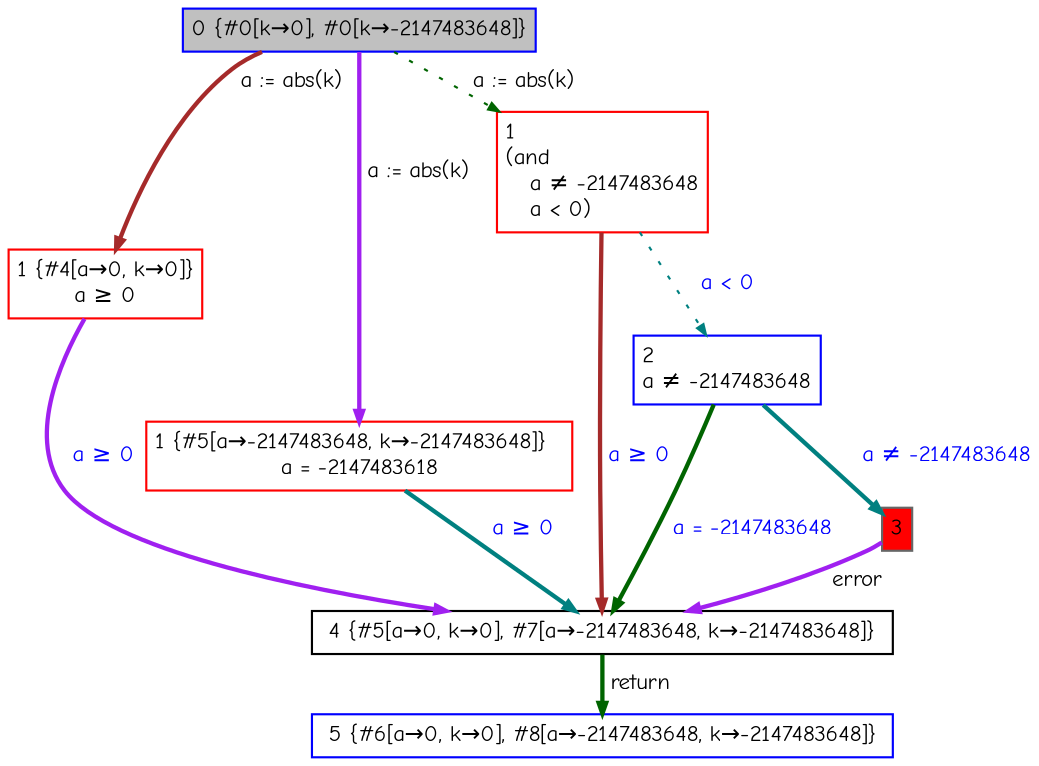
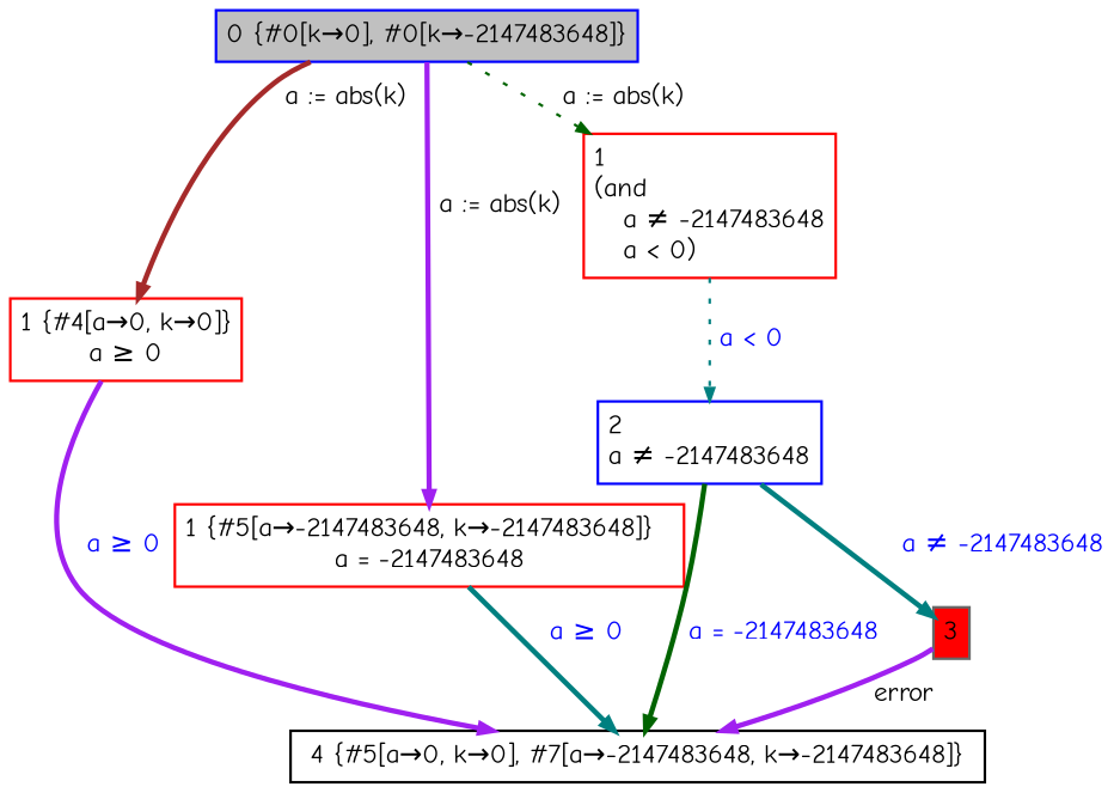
  digraph {
    fontname="Comic Neue"
    nodesep=0.12
    ranksep=0.10
    node [color=blue fontname="Comic Neue" fontsize=10.5 margin="0.05,0.05" shape=box]
    edge [arrowsize=0.5 color=purple fontname="Comic Neue" fontsize=10.5 style=bold fontcolor="#0000FF"]
    n1 [fillcolor=gray height=0.02 label="0 {#0[k→0], #0[k→-2147483648]}" style=filled width=0.02]
    n2 [color=red height=0.02 label="1 {#4[a→0, k→0]}\la ≥ 0" width=0.02]
-   n3 [color=red height=0.02 label="1 {#5[a→-2147483648, k→-2147483648]}  \la = -2147483618" width=0.02]
+   n3 [color=red height=0.02 label="1 {#5[a→-2147483648, k→-2147483648]}  \la = -2147483648" width=0.02]
    n4 [color=red height=0.02 label="1\l(and\l   a ≠ -2147483648\l   a < 0)\l" width=0.02]
    n5 [color=black height=0.02 label=" 4 {#5[a→0, k→0], #7[a→-2147483648, k→-2147483648]} " width=0.02]
    n6 [height=0.02 label="2\la ≠ -2147483648" width=0.02]
-   n7 [height=0.02 label=" 5 {#6[a→0, k→0], #8[a→-2147483648, k→-2147483648]} " width=0.02]
    n8 [color=gray40 fillcolor=red height=0.02 label=3 style=filled width=0.02]
    n1 -> n2 [color=brown label=" a := abs(k)" fontcolor=""]
    n1 -> n3 [label=" a := abs(k)" fontcolor=""]
    n1 -> n4 [color=darkgreen label=" a := abs(k)" style=dotted fontcolor=""]
    n2 -> n5 [label=" a ≥ 0"]
    n3 -> n5 [color=teal label=" a ≥ 0"]
-   n4 -> n5 [color=brown label=" a ≥ 0"]
    n4 -> n6 [color=teal label=" a < 0" style=dotted]
-   n5 -> n7 [color=darkgreen label=" return" fontcolor=""]
    n6 -> n5 [color=darkgreen label=" a = -2147483648"]
    n6 -> n8 [color=teal label=" a ≠ -2147483648"]
    n8 -> n5 [label=" error" fontcolor=""]
  }
